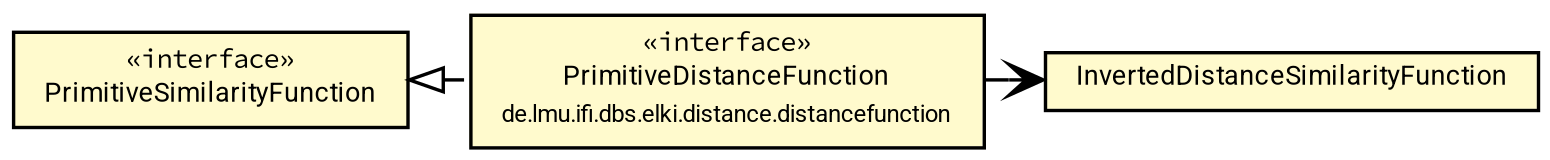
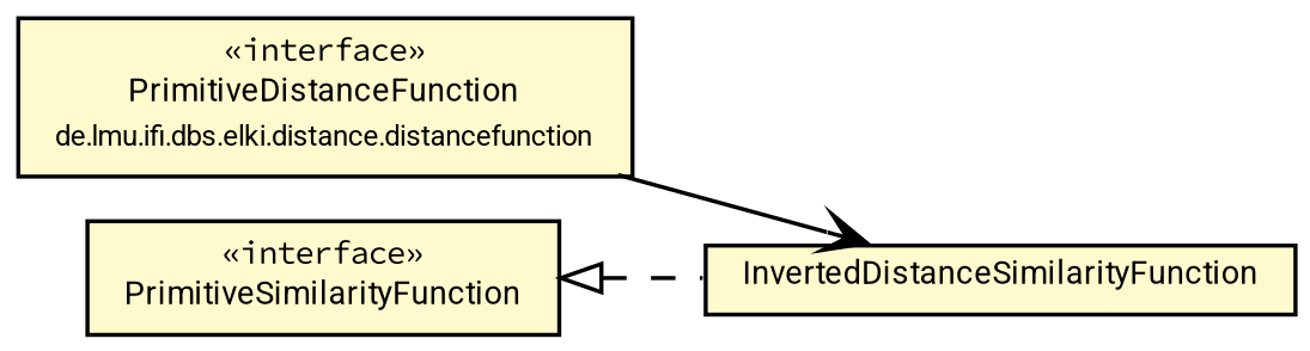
  digraph {
    fontname="Source Code Pro"
    nodesep=0.15
    rankdir=LR
    ranksep=0.25
    node [fontcolor=black fontname="Source Code Pro" fontsize=8 margin=0 shape=plaintext]
    edge [color=black fontname="Source Code Pro" fontsize=7 labelfontname=Roboto labelfontsize=7]
    n1 [height=0 label=<<table title="de.lmu.ifi.dbs.elki.distance.distancefunction.PrimitiveDistanceFunction" border="0" cellborder="1" cellspacing="0" cellpadding="2" bgcolor="LemonChiffon" href="../distancefunction/PrimitiveDistanceFunction.html" target="_parent"> 		<tr><td><table border="0" cellspacing="0" cellpadding="1"> 		<tr><td align="center" balign="center"> &#171;interface&#187; </td></tr> 		<tr><td align="center" balign="center"> <font face="Roboto">PrimitiveDistanceFunction</font> </td></tr> 		<tr><td align="center" balign="center"> <font face="Roboto" point-size="7.0">de.lmu.ifi.dbs.elki.distance.distancefunction</font> </td></tr> 		</table></td></tr> 		</table>> width=0]
    n2 [height=0 label=<<table title="de.lmu.ifi.dbs.elki.distance.similarityfunction.InvertedDistanceSimilarityFunction" border="0" cellborder="1" cellspacing="0" cellpadding="2" bgcolor="lemonChiffon" href="InvertedDistanceSimilarityFunction.html" target="_parent"> 		<tr><td><table border="0" cellspacing="0" cellpadding="1"> 		<tr><td align="center" balign="center"> <font face="Roboto">InvertedDistanceSimilarityFunction</font> </td></tr> 		</table></td></tr> 		</table>> width=0]
    n3 [height=0 label=<<table title="de.lmu.ifi.dbs.elki.distance.similarityfunction.PrimitiveSimilarityFunction" border="0" cellborder="1" cellspacing="0" cellpadding="2" bgcolor="LemonChiffon" href="PrimitiveSimilarityFunction.html" target="_parent"> 		<tr><td><table border="0" cellspacing="0" cellpadding="1"> 		<tr><td align="center" balign="center"> &#171;interface&#187; </td></tr> 		<tr><td align="center" balign="center"> <font face="Roboto">PrimitiveSimilarityFunction</font> </td></tr> 		</table></td></tr> 		</table>> width=0]
    n1 -> n2 [arrowhead=open weight=1]
-   n3 -> n1 [arrowtail=empty dir=back style=dashed weight=9]
+   n3 -> n2 [arrowtail=empty dir=back style=dashed weight=9]
  }
